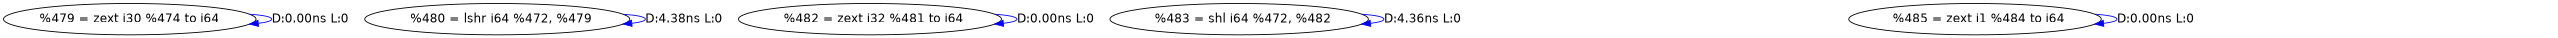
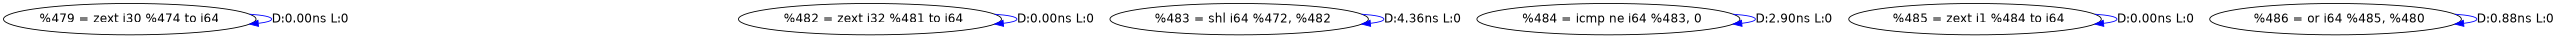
  digraph {
    fontname="DejaVu Sans"
    node [fontname="DejaVu Sans"]
    edge [color=blue fontname="DejaVu Sans"]
    n1 [label="%479 = zext i30 %474 to i64"]
-   n2 [label="  %480 = lshr i64 %472, %479"]
    n3 [label="  %482 = zext i32 %481 to i64"]
    n4 [label="  %483 = shl i64 %472, %482"]
+   n5 [label="  %484 = icmp ne i64 %483, 0"]
    n6 [label="  %485 = zext i1 %484 to i64"]
+   n7 [label="  %486 = or i64 %485, %480"]
    n1 -> n1 [label="D:0.00ns L:0"]
-   n2 -> n2 [label="D:4.38ns L:0"]
    n3 -> n3 [label="D:0.00ns L:0"]
    n4 -> n4 [label="D:4.36ns L:0"]
+   n5 -> n5 [label="D:2.90ns L:0"]
    n6 -> n6 [label="D:0.00ns L:0"]
+   n7 -> n7 [label="D:0.88ns L:0"]
  }
